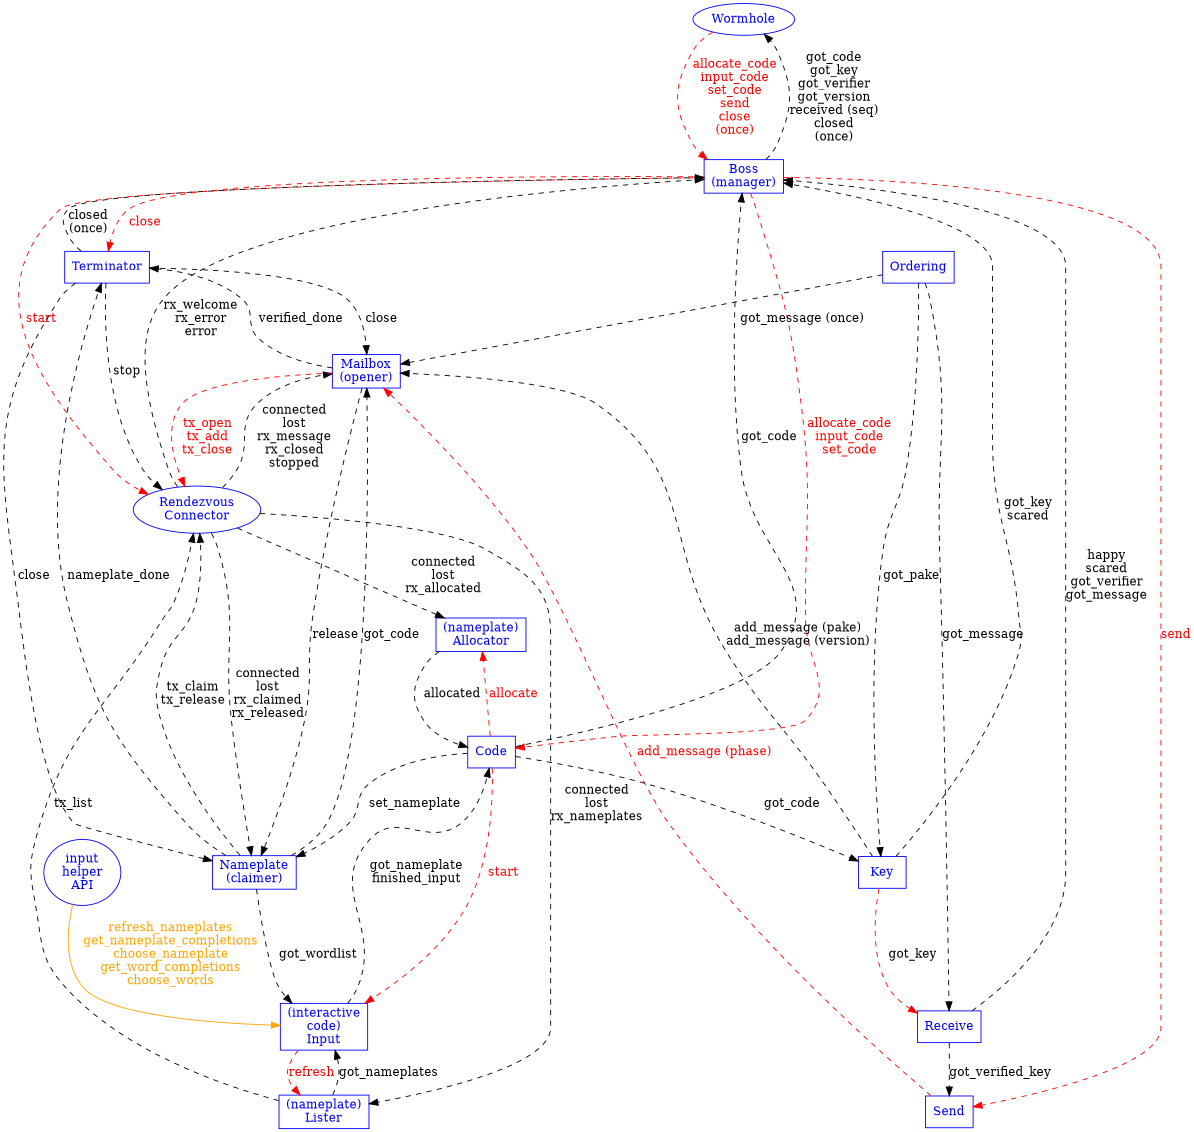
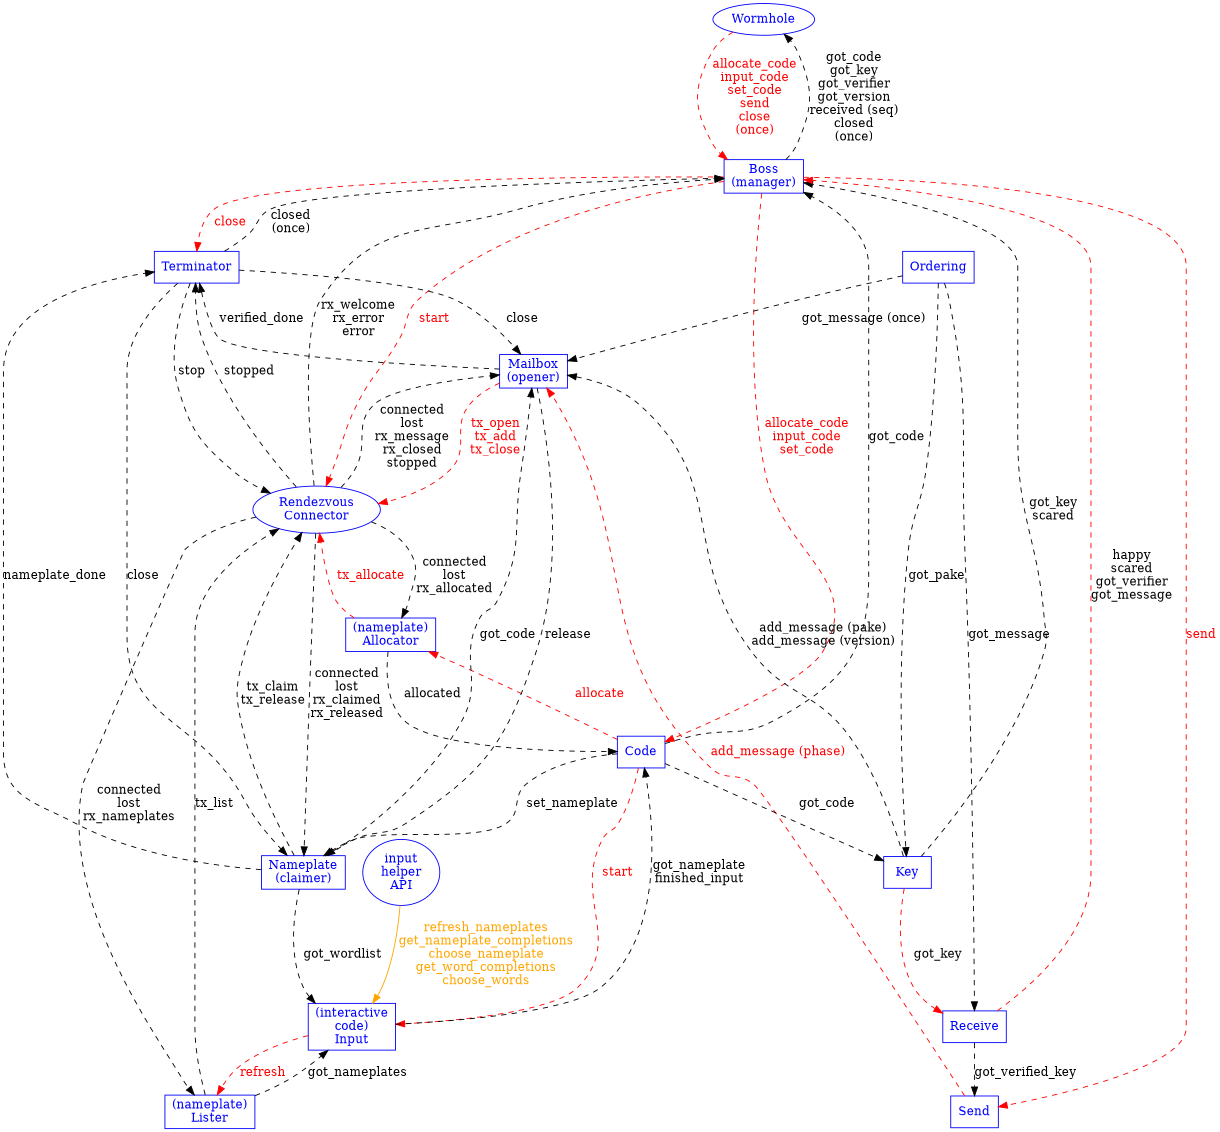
  digraph {
    node [color=blue fontcolor=blue shape=box]
    edge [style=dashed]
    Wormhole [shape=oval]
    n2 [label="Boss\n(manager)"]
    n3 [label="Rendezvous\nConnector" shape=oval]
    n4 [label=Send]
    n5 [label=Code]
    Terminator
    n7 [label="Nameplate\n(claimer)"]
    n8 [label="Mailbox\n(opener)"]
    n9 [label="(nameplate)\nLister"]
    n10 [label="(nameplate)\nAllocator"]
    n11 [label="(interactive\ncode)\nInput"]
    n12 [label=Key]
    n13 [label=Ordering]
    n14 [label=Receive]
    n15 [label="input\nhelper\nAPI" shape=oval]
    Wormhole -> n2 [color=red fontcolor=red label="allocate_code\ninput_code\nset_code\nsend\nclose\n(once)"]
    n2 -> Wormhole [label="got_code\ngot_key\ngot_verifier\ngot_version\nreceived (seq)\nclosed\n(once)"]
    n2 -> n3 [color=red fontcolor=red label=start]
    n2 -> n4 [color=red fontcolor=red label=send]
    n2 -> n5 [color=red fontcolor=red label="allocate_code\ninput_code\nset_code"]
    n2 -> Terminator [color=red fontcolor=red label=close]
    n3 -> n2 [label="rx_welcome\nrx_error\nerror"]
+   n3 -> Terminator [label=stopped]
    n3 -> n7 [label="connected\nlost\nrx_claimed\nrx_released"]
    n3 -> n8 [label="connected\nlost\nrx_message\nrx_closed\nstopped"]
    n3 -> n9 [label="connected\nlost\nrx_nameplates"]
    n3 -> n10 [label="connected\nlost\nrx_allocated"]
    n4 -> n8 [color=red fontcolor=red label="add_message (phase)"]
    n5 -> n2 [label=got_code]
    n5 -> n7 [label=set_nameplate]
    n5 -> n10 [color=red fontcolor=red label=allocate]
    n5 -> n11 [color=red fontcolor=red label=start]
    n5 -> n12 [label=got_code]
    Terminator -> n2 [label="closed\n(once)"]
    Terminator -> n3 [label=stop]
    Terminator -> n7 [label=close]
    Terminator -> n8 [label=close]
    n7 -> n3 [label="tx_claim\ntx_release"]
    n7 -> Terminator [label=nameplate_done]
    n7 -> n8 [label=got_code]
    n7 -> n11 [label=got_wordlist]
    n8 -> n3 [color=red fontcolor=red label="tx_open\ntx_add\ntx_close"]
    n8 -> Terminator [label=verified_done]
    n8 -> n7 [label=release]
    n9 -> n3 [label=tx_list]
    n9 -> n11 [label=got_nameplates]
+   n10 -> n3 [color=red fontcolor=red label=tx_allocate]
    n10 -> n5 [label=allocated]
    n11 -> n5 [label="got_nameplate\nfinished_input"]
    n11 -> n9 [color=red fontcolor=red label=refresh]
    n12 -> n2 [label="got_key\nscared"]
    n12 -> n8 [label="add_message (pake)\nadd_message (version)"]
    n12 -> n14 [color=red label=got_key]
    n13 -> n8 [label="got_message (once)"]
    n13 -> n12 [label=got_pake]
    n13 -> n14 [label=got_message]
-   n14 -> n2 [label="happy\nscared\ngot_verifier\ngot_message"]
+   n14 -> n2 [label="happy\nscared\ngot_verifier\ngot_message" color=red]
    n14 -> n4 [label=got_verified_key]
    n15 -> n11 [color=orange fontcolor=orange label="refresh_nameplates\nget_nameplate_completions\nchoose_nameplate\nget_word_completions\nchoose_words" style=""]
  }
